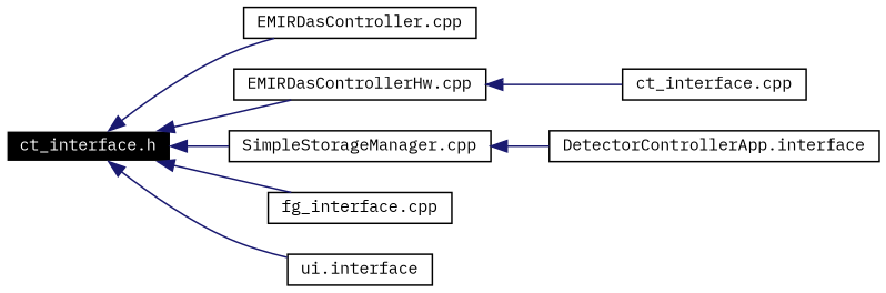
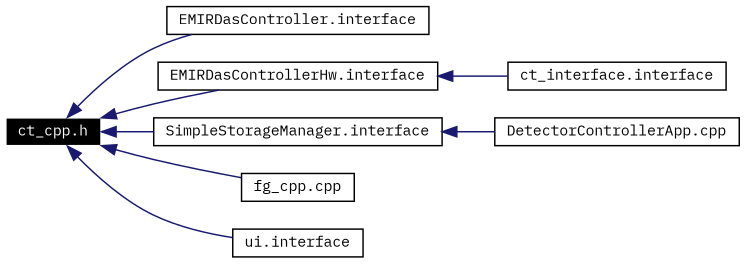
  digraph {
    fontname="IBM Plex Mono"
    rankdir=LR
    node [color=black fillcolor=white fontname="IBM Plex Mono" fontsize=10 shape=record style=filled]
    edge [color=midnightblue dir=back fontname="IBM Plex Mono" fontsize=10 labelfontname=Helvetica labelfontsize=10 style=solid]
-   n1 [color=white fillcolor=black fontcolor=white height=0.2 label="ct_interface.h" width=0.4]
-   n2 [height=0.2 label="EMIRDasController.cpp" width=0.4]
-   n3 [height=0.2 label="EMIRDasControllerHw.cpp" width=0.4]
-   n4 [height=0.2 label="SimpleStorageManager.cpp" width=0.4]
-   n5 [height=0.2 label="fg_interface.cpp" width=0.4]
+   n1 [color=white fillcolor=black fontcolor=white height=0.2 label="ct_cpp.h" width=0.4]
+   n2 [height=0.2 label="EMIRDasController.interface" width=0.4]
+   n3 [height=0.2 label="EMIRDasControllerHw.interface" width=0.4]
+   n4 [height=0.2 label="SimpleStorageManager.interface" width=0.4]
+   n5 [height=0.2 label="fg_cpp.cpp" width=0.4]
    n6 [height=0.2 label="ui.interface" width=0.4]
-   n7 [height=0.2 label="DetectorControllerApp.interface" width=0.4]
-   n8 [height=0.2 label="ct_interface.cpp" width=0.4]
+   n7 [height=0.2 label="DetectorControllerApp.cpp" width=0.4]
+   n8 [height=0.2 label="ct_interface.interface" width=0.4]
    n1 -> n2
    n1 -> n3
    n1 -> n4
    n1 -> n5
    n1 -> n6
    n3 -> n8
    n4 -> n7
  }
